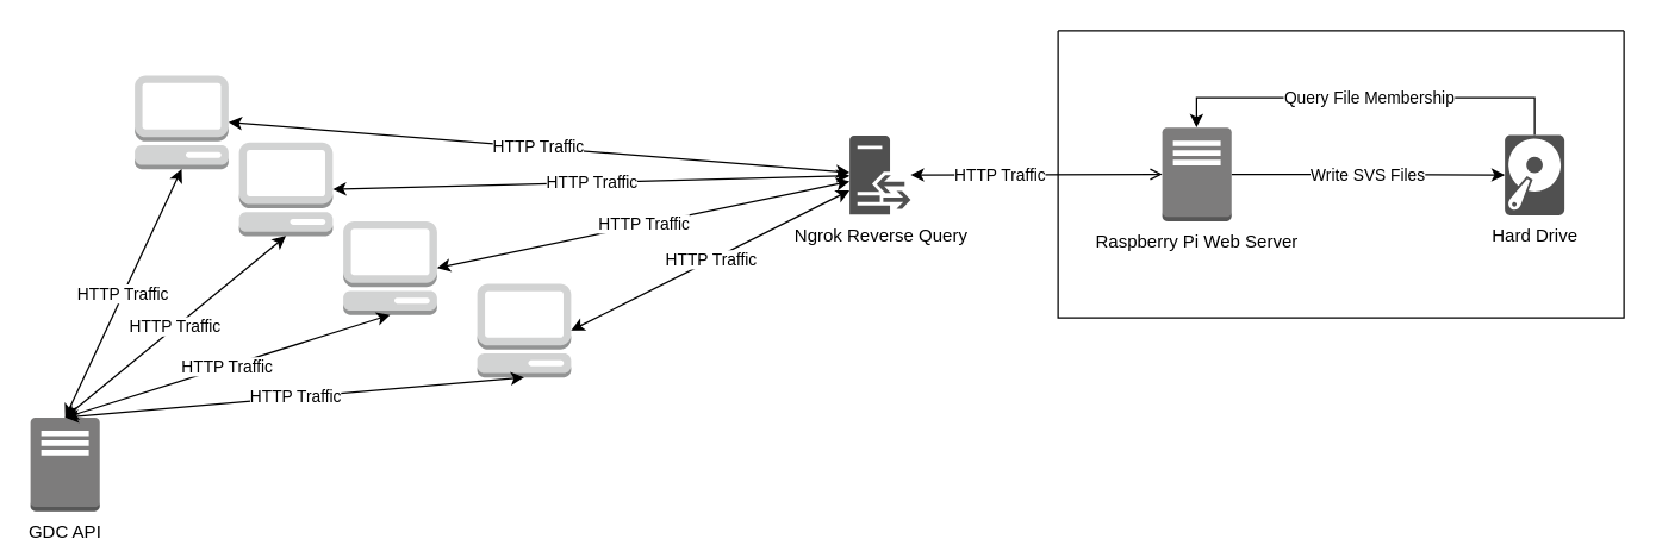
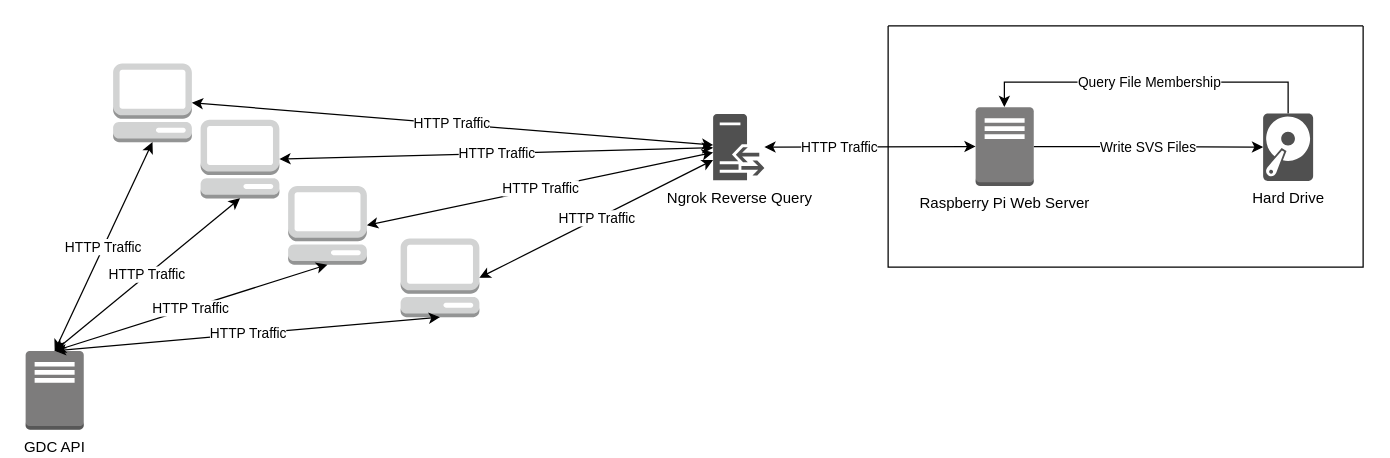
  <mxCell id="0" />
  <mxCell id="1" parent="0" />
  <mxCell id="2" value="Ngrok Reverse Query" style="sketch=0;pointerEvents=1;shadow=0;dashed=0;html=1;strokeColor=none;fillColor=#505050;labelPosition=center;verticalLabelPosition=bottom;verticalAlign=top;outlineConnect=0;align=center;shape=mxgraph.office.servers.reverse_proxy;" vertex="1" parent="1"><mxGeometry x="570" y="90.5" width="41" height="53" as="geometry" /></mxCell>
  <mxCell id="3" value="Query File Membership" style="edgeStyle=orthogonalEdgeStyle;rounded=0;orthogonalLoop=1;jettySize=auto;html=1;" edge="1" parent="1" source="4" target="6"><mxGeometry relative="1" as="geometry"><Array as="points"><mxPoint x="1030" y="65" /><mxPoint x="803" y="65" /></Array></mxGeometry></mxCell>
  <mxCell id="4" value="Hard Drive" style="sketch=0;pointerEvents=1;shadow=0;dashed=0;html=1;strokeColor=none;fillColor=#505050;labelPosition=center;verticalLabelPosition=bottom;verticalAlign=top;outlineConnect=0;align=center;shape=mxgraph.office.devices.hard_disk;" vertex="1" parent="1"><mxGeometry x="1010" y="90" width="40" height="54" as="geometry" /></mxCell>
  <mxCell id="5" value="Write SVS Files" style="edgeStyle=orthogonalEdgeStyle;rounded=0;orthogonalLoop=1;jettySize=auto;html=1;" edge="1" parent="1" source="6" target="4"><mxGeometry relative="1" as="geometry" /></mxCell>
  <mxCell id="6" value="Raspberry Pi Web Server" style="outlineConnect=0;dashed=0;verticalLabelPosition=bottom;verticalAlign=top;align=center;html=1;shape=mxgraph.aws3.traditional_server;fillColor=#7D7C7C;gradientColor=none;" vertex="1" parent="1"><mxGeometry x="780" y="85" width="46.5" height="63" as="geometry" /></mxCell>
- <mxCell id="7" value="HTTP Traffic" style="endArrow=open;startArrow=classic;html=1;rounded=0;entryX=0;entryY=0.5;entryDx=0;entryDy=0;entryPerimeter=0;" edge="1" parent="1" source="2" target="6"><mxGeometry x="-0.302" width="50" height="50" relative="1" as="geometry"><mxPoint x="565" y="190.7" as="sourcePoint" /><mxPoint x="705.5" y="190.002" as="targetPoint" /><mxPoint x="1" as="offset" /></mxGeometry></mxCell>
+ <mxCell id="7" value="HTTP Traffic" style="endArrow=classic;startArrow=classic;html=1;rounded=0;entryX=0;entryY=0.5;entryDx=0;entryDy=0;entryPerimeter=0;" edge="1" parent="1" source="2" target="6"><mxGeometry x="-0.302" width="50" height="50" relative="1" as="geometry"><mxPoint x="565" y="190.7" as="sourcePoint" /><mxPoint x="705.5" y="190.002" as="targetPoint" /><mxPoint x="1" as="offset" /></mxGeometry></mxCell>
  <mxCell id="8" value="GDC API" style="outlineConnect=0;dashed=0;verticalLabelPosition=bottom;verticalAlign=top;align=center;html=1;shape=mxgraph.aws3.traditional_server;fillColor=#7D7C7C;gradientColor=none;" vertex="1" parent="1"><mxGeometry x="20" y="280" width="46.5" height="63" as="geometry" /></mxCell>
  <mxCell id="9" value="HTTP Traffic" style="endArrow=classic;startArrow=classic;html=1;rounded=0;exitX=1;exitY=0.5;exitDx=0;exitDy=0;exitPerimeter=0;" edge="1" parent="1" source="12" target="2"><mxGeometry width="50" height="50" relative="1" as="geometry"><mxPoint x="243" y="116.5" as="sourcePoint" /><mxPoint x="439" y="110" as="targetPoint" /></mxGeometry></mxCell>
  <mxCell id="10" value="" style="outlineConnect=0;dashed=0;verticalLabelPosition=bottom;verticalAlign=top;align=center;html=1;shape=mxgraph.aws3.management_console;fillColor=#D2D3D3;gradientColor=none;" vertex="1" parent="1"><mxGeometry x="90" y="50" width="63" height="63" as="geometry" /></mxCell>
  <mxCell id="11" value="" style="outlineConnect=0;dashed=0;verticalLabelPosition=bottom;verticalAlign=top;align=center;html=1;shape=mxgraph.aws3.management_console;fillColor=#D2D3D3;gradientColor=none;" vertex="1" parent="1"><mxGeometry x="160" y="95" width="63" height="63" as="geometry" /></mxCell>
  <mxCell id="12" value="" style="outlineConnect=0;dashed=0;verticalLabelPosition=bottom;verticalAlign=top;align=center;html=1;shape=mxgraph.aws3.management_console;fillColor=#D2D3D3;gradientColor=none;" vertex="1" parent="1"><mxGeometry x="230" y="148" width="63" height="63" as="geometry" /></mxCell>
  <mxCell id="13" value="" style="outlineConnect=0;dashed=0;verticalLabelPosition=bottom;verticalAlign=top;align=center;html=1;shape=mxgraph.aws3.management_console;fillColor=#D2D3D3;gradientColor=none;" vertex="1" parent="1"><mxGeometry x="320" y="190" width="63" height="63" as="geometry" /></mxCell>
  <mxCell id="14" value="HTTP Traffic" style="endArrow=classic;startArrow=classic;html=1;rounded=0;exitX=1;exitY=0.5;exitDx=0;exitDy=0;exitPerimeter=0;" edge="1" parent="1" source="13" target="2"><mxGeometry width="50" height="50" relative="1" as="geometry"><mxPoint x="253" y="126.5" as="sourcePoint" /><mxPoint x="580" y="126.971" as="targetPoint" /></mxGeometry></mxCell>
  <mxCell id="15" value="HTTP Traffic" style="endArrow=classic;startArrow=classic;html=1;rounded=0;exitX=1;exitY=0.5;exitDx=0;exitDy=0;exitPerimeter=0;" edge="1" parent="1" source="11" target="2"><mxGeometry width="50" height="50" relative="1" as="geometry"><mxPoint x="263" y="136.5" as="sourcePoint" /><mxPoint x="590" y="136.971" as="targetPoint" /></mxGeometry></mxCell>
  <mxCell id="16" value="HTTP Traffic" style="endArrow=classic;startArrow=classic;html=1;rounded=0;exitX=1;exitY=0.5;exitDx=0;exitDy=0;exitPerimeter=0;" edge="1" parent="1" source="10" target="2"><mxGeometry width="50" height="50" relative="1" as="geometry"><mxPoint x="273" y="146.5" as="sourcePoint" /><mxPoint x="600" y="146.971" as="targetPoint" /></mxGeometry></mxCell>
  <mxCell id="17" value="HTTP Traffic" style="endArrow=classic;startArrow=classic;html=1;rounded=0;entryX=0.5;entryY=1;entryDx=0;entryDy=0;entryPerimeter=0;exitX=0.5;exitY=0;exitDx=0;exitDy=0;exitPerimeter=0;" edge="1" parent="1" source="8" target="10"><mxGeometry width="50" height="50" relative="1" as="geometry"><mxPoint x="40" y="230" as="sourcePoint" /><mxPoint x="90" y="180" as="targetPoint" /></mxGeometry></mxCell>
  <mxCell id="18" value="HTTP Traffic" style="endArrow=classic;startArrow=classic;html=1;rounded=0;entryX=0.5;entryY=1;entryDx=0;entryDy=0;entryPerimeter=0;exitX=0.5;exitY=0;exitDx=0;exitDy=0;exitPerimeter=0;" edge="1" parent="1" source="8" target="11"><mxGeometry width="50" height="50" relative="1" as="geometry"><mxPoint x="53.25" y="290" as="sourcePoint" /><mxPoint x="131.5" y="123" as="targetPoint" /></mxGeometry></mxCell>
  <mxCell id="19" value="HTTP Traffic" style="endArrow=classic;startArrow=classic;html=1;rounded=0;entryX=0.5;entryY=1;entryDx=0;entryDy=0;entryPerimeter=0;exitX=0.5;exitY=0;exitDx=0;exitDy=0;exitPerimeter=0;" edge="1" parent="1" source="8" target="12"><mxGeometry width="50" height="50" relative="1" as="geometry"><mxPoint x="74.75" y="343" as="sourcePoint" /><mxPoint x="223" y="221" as="targetPoint" /></mxGeometry></mxCell>
  <mxCell id="20" value="HTTP Traffic" style="endArrow=classic;startArrow=classic;html=1;rounded=0;entryX=0.5;entryY=1;entryDx=0;entryDy=0;entryPerimeter=0;exitX=0.5;exitY=0;exitDx=0;exitDy=0;exitPerimeter=0;" edge="1" parent="1" source="8" target="13"><mxGeometry width="50" height="50" relative="1" as="geometry"><mxPoint x="63.25" y="300" as="sourcePoint" /><mxPoint x="211.5" y="178" as="targetPoint" /></mxGeometry></mxCell>
  <mxCell id="21" value="" style="swimlane;startSize=0;fillColor=none;" vertex="1" parent="1"><mxGeometry x="710" y="20" width="380" height="193" as="geometry" /></mxCell>
